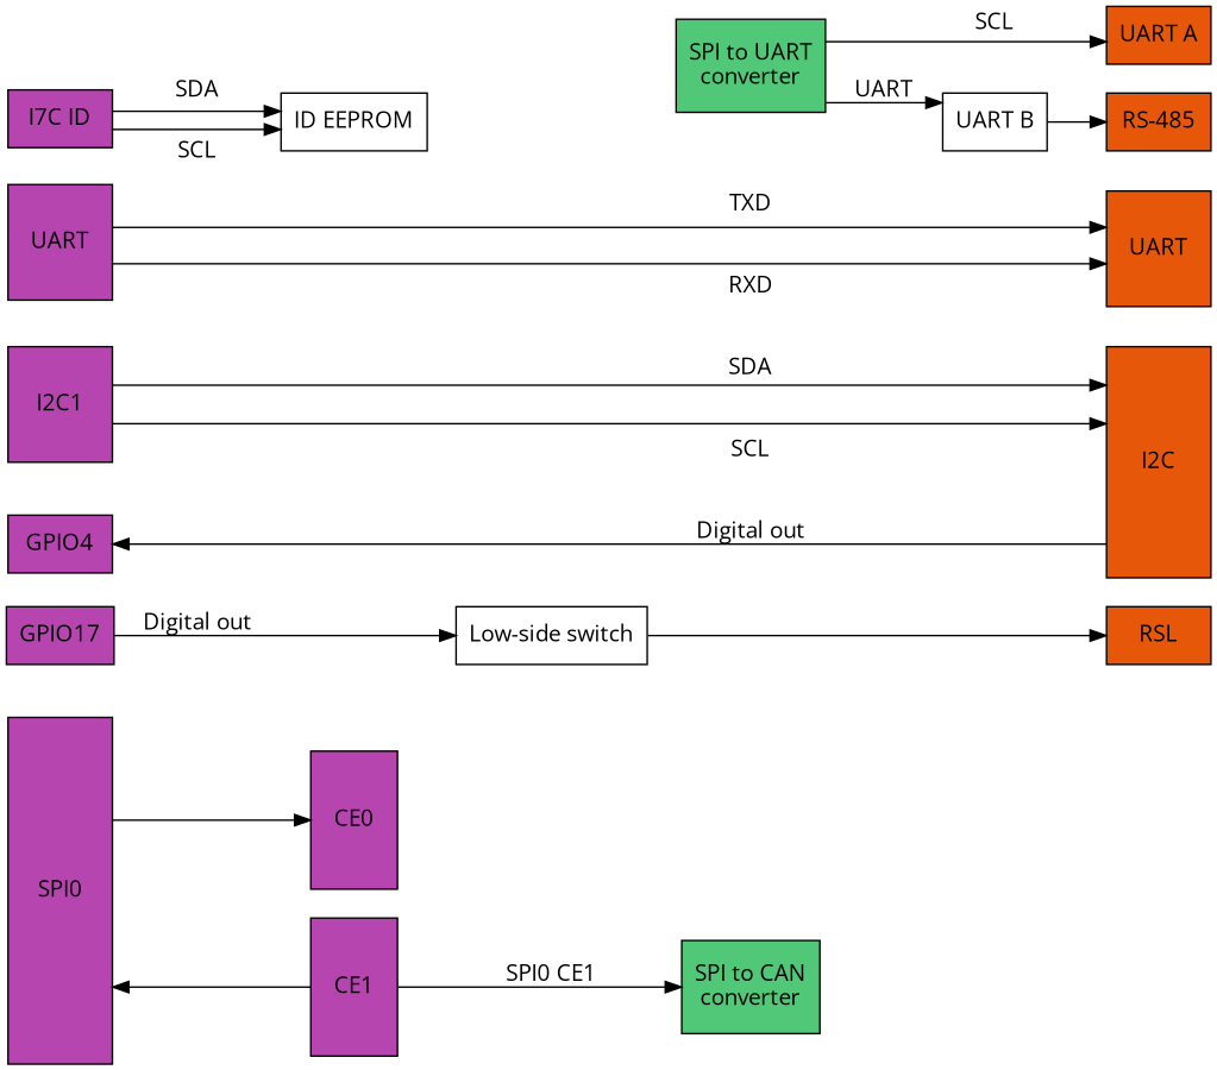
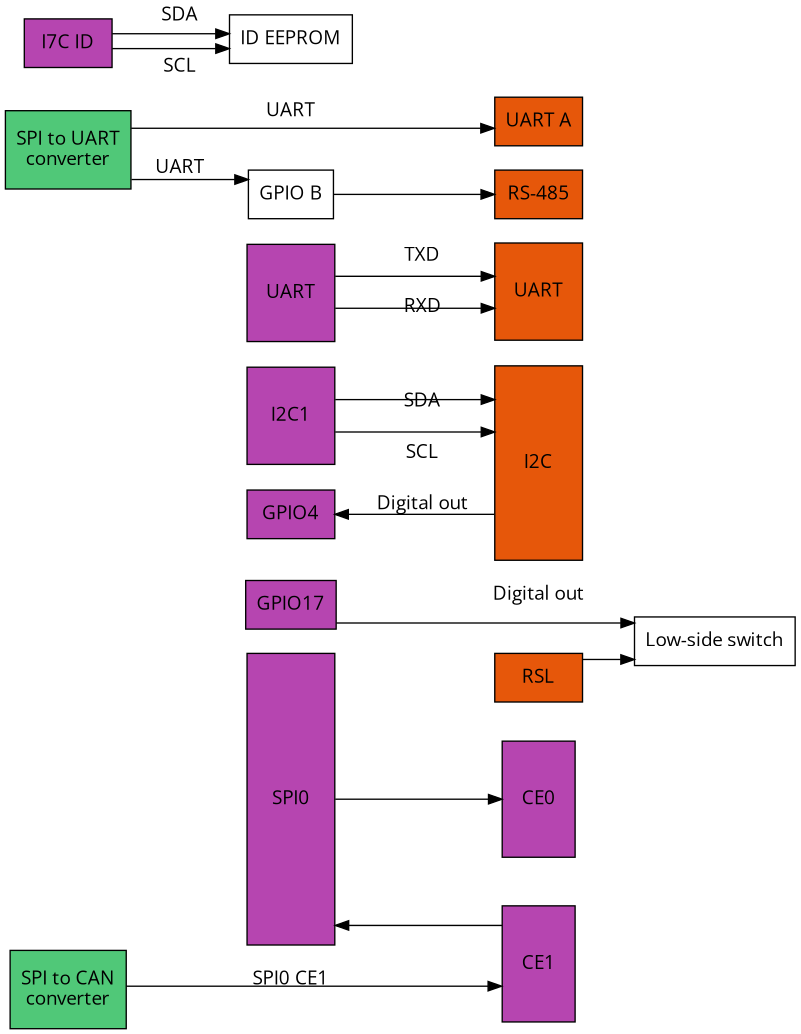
  digraph {
    fontname="Open Sans"
    rankdir=LR
    splines=ortho
    node [fillcolor="#B645B0FF" fontname="Open Sans" shape=rect style=filled]
    edge [fontname="Open Sans"]
    n1 [height=3 label=SPI0 width=0.9]
    n2 [label=GPIO17]
    n3 [height=1 label=I2C1 width=0.9]
    n4 [label=GPIO4 width=0.9]
    n5 [height=1 label=UART width=0.9]
    n6 [height=1.2 label=CE0]
    n7 [height=1.2 label=CE1]
    n8 [fillcolor="#50C878FF" height=0.8 label="SPI to UART\nconverter"]
    n9 [fillcolor="#50C878FF" height=0.8 label="SPI to CAN\nconverter"]
    n10 [fillcolor="#E6570AFF" label="UART A" width=0.9]
    n11 [fillcolor="#E6570AFF" label="RS-485" width=0.9]
    n12 [fillcolor="#E6570AFF" label=RSL width=0.9]
    n13 [fillcolor="#E6570AFF" height=2 label=I2C width=0.9]
    n14 [fillcolor="#E6570AFF" height=1 label=UART width=0.9]
    n15 [fillcolor="#FFFFFFFF" label="Low-side switch"]
-   n16 [fillcolor="#FFFFFFFF" label="UART B"]
+   n16 [fillcolor="#FFFFFFFF" label="GPIO B"]
    n17 [label="I7C ID" width=0.9]
    n18 [fillcolor="#FFFFFFFF" label="ID EEPROM" width=0.9]
    subgraph sub_1 {
      rank=same
      n1
      n2
      n3
      n4
      n5
    }
    subgraph sub_2 {
      rank=same
      n6
      n7
    }
    subgraph sub_3 {
      rank=same
      n8
      n9
    }
    subgraph sub_4 {
      rank=same
      n10
      n11
      n12
      n13
      n14
    }
    n1 -> n6
    n2 -> n15 [label="Digital out"]
    n3 -> n13 [label=SDA]
    n3 -> n13 [label=SCL]
    n5 -> n14 [label=TXD]
    n5 -> n14 [label=RXD]
    n7 -> n1
-   n7 -> n9 [label="SPI0 CE1"]
-   n8 -> n10 [label=SCL]
+   n9 -> n7 [label="SPI0 CE1"]
+   n8 -> n10 [label=UART]
    n8 -> n16 [label=UART]
    n13 -> n4 [label="Digital out"]
-   n15 -> n12
+   n12 -> n15
    n16 -> n11
    n17 -> n18 [label=SDA]
    n17 -> n18 [label=SCL]
  }
